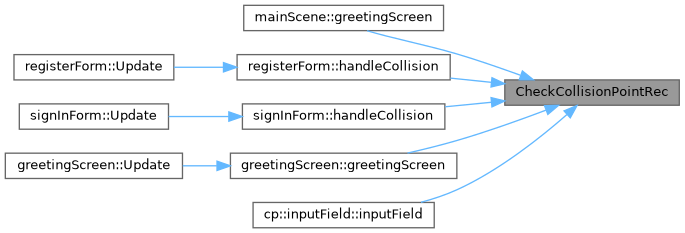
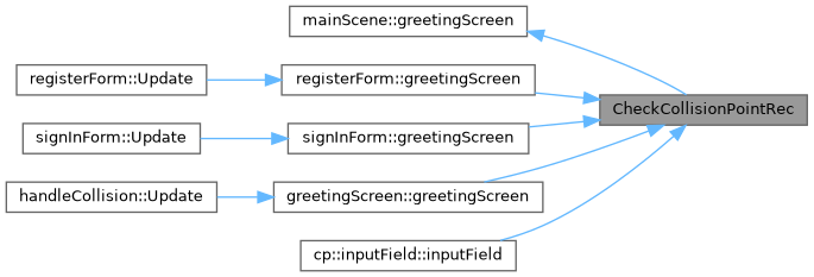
  digraph {
    rankdir=RL
    node [color=grey40 fillcolor=white fontname=Helvetica fontsize=10 shape=box style=filled]
    edge [color=steelblue1 dir=back fontname=Helvetica fontsize=10 labelfontname=Helvetica labelfontsize=10 style=solid]
    n1 [color=gray40 fillcolor=grey60 fontcolor=black height=0.2 label=CheckCollisionPointRec width=0.4]
    n2 [height=0.2 label="mainScene::greetingScreen" width=0.4]
-   n3 [height=0.2 label="registerForm::handleCollision" width=0.4]
-   n4 [height=0.2 label="signInForm::handleCollision" width=0.4]
+   n3 [height=0.2 label="registerForm::greetingScreen" width=0.4]
+   n4 [height=0.2 label="signInForm::greetingScreen" width=0.4]
    n5 [height=0.2 label="greetingScreen::greetingScreen" width=0.4]
    n6 [height=0.2 label="cp::inputField::inputField" width=0.4]
    n7 [height=0.2 label="registerForm::Update" width=0.4]
    n8 [height=0.2 label="signInForm::Update" width=0.4]
-   n9 [height=0.2 label="greetingScreen::Update" width=0.4]
-   n1 -> n2
+   n9 [height=0.2 label="handleCollision::Update" width=0.4]
+   n2 -> n1
    n1 -> n3
    n1 -> n4
    n1 -> n5
    n1 -> n6
    n3 -> n7
    n4 -> n8
    n5 -> n9
  }
